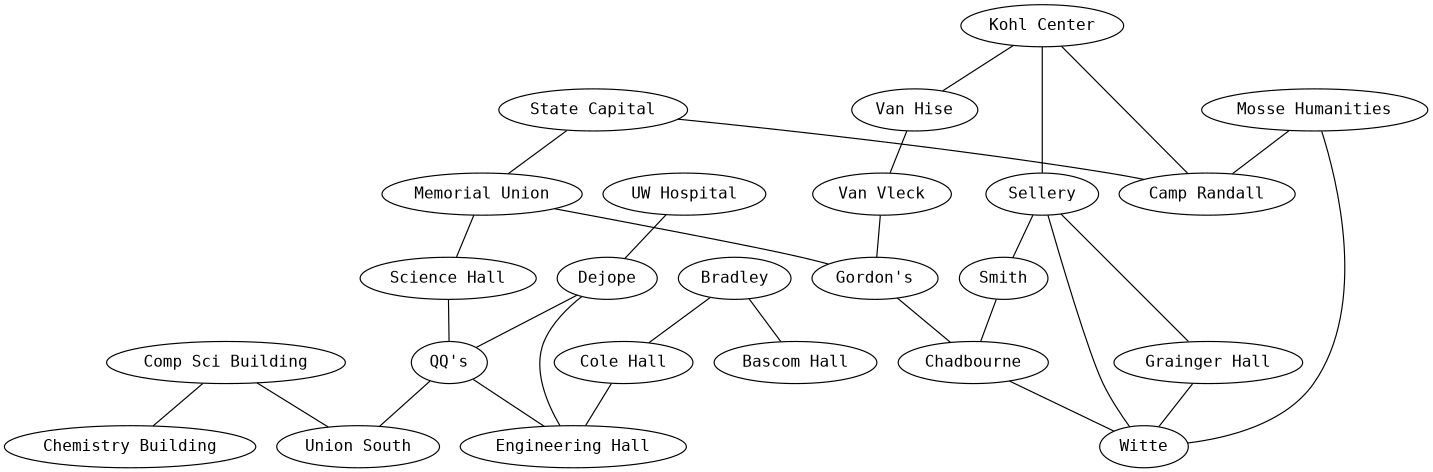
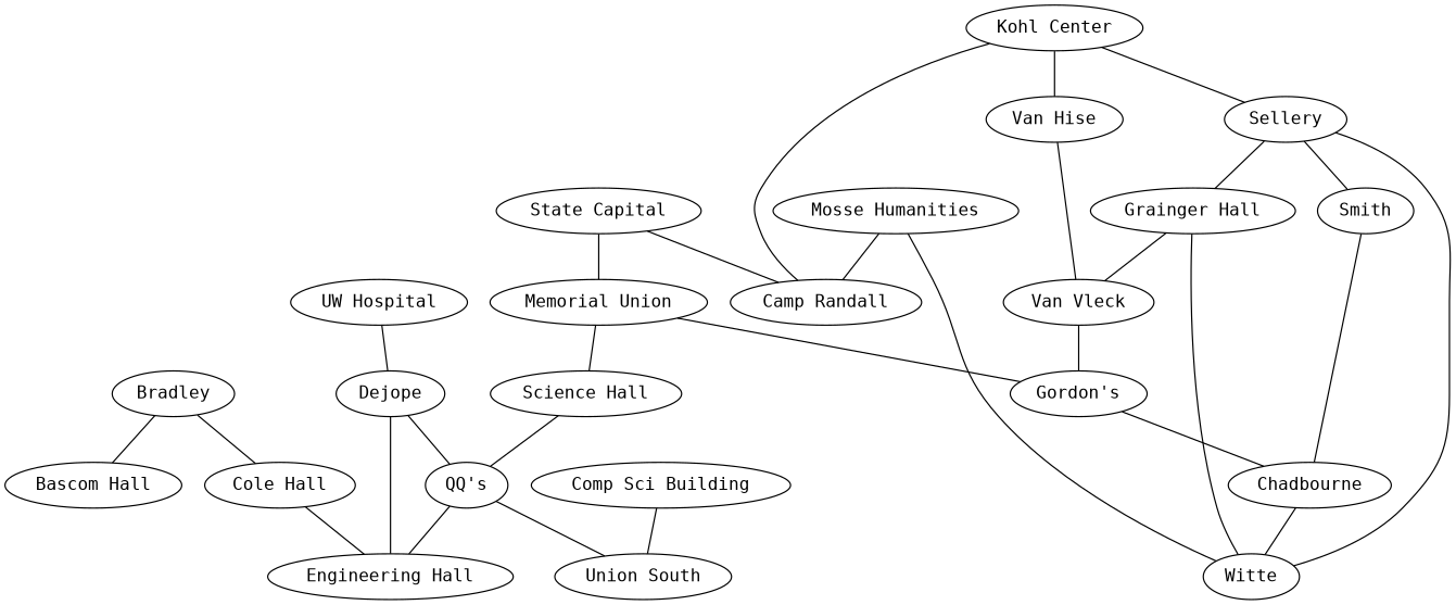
  graph {
    fontname="DejaVu Sans Mono"
    node [fontname="DejaVu Sans Mono"]
    edge [distance=75 fontname="DejaVu Sans Mono"]
    n1 [label="Science Hall"]
    n2 [label="QQ's"]
    n3 [label="Union South"]
    n4 [label="Engineering Hall"]
    n5 [label="Bascom Hall"]
    n6 [label="Memorial Union"]
    n7 [label="Gordon's"]
    n8 [label=Chadbourne]
    n9 [label="Mosse Humanities"]
    n10 [label="Camp Randall"]
    n11 [label=Witte]
    n12 [label="Van Hise"]
    n13 [label="Van Vleck"]
    n14 [label="Comp Sci Building"]
-   n15 [label="Chemistry Building"]
    n16 [label="Grainger Hall"]
    n17 [label="UW Hospital"]
    n18 [label=Dejope]
    n19 [label="Kohl Center"]
    n20 [label=Sellery]
    n21 [label=Smith]
    n22 [label="State Capital"]
    n23 [label="Cole Hall"]
    n24 [label=Bradley]
    n1 -- n2
    n2 -- n3 [distance=176]
    n2 -- n4 [distance=63]
    n6 -- n1 [distance=150]
    n6 -- n7 [distance=50]
    n7 -- n8 [distance=252]
    n8 -- n11 [distance=294]
    n9 -- n10 [distance=292]
    n9 -- n11 [distance=69]
    n12 -- n13 [distance=278]
    n13 -- n7 [distance=59]
    n14 -- n3 [distance=111]
-   n14 -- n15 [distance=148]
    n16 -- n11 [distance=293]
+   n16 -- n13 [distance=247]
    n17 -- n18 [distance=58]
    n18 -- n2 [distance=300]
    n18 -- n4 [distance=205]
    n19 -- n10
    n19 -- n12 [distance=193]
    n19 -- n20 [distance=68]
    n20 -- n11 [distance=158]
    n20 -- n16 [distance=45]
    n20 -- n21 [distance=224]
    n21 -- n8 [distance=46]
    n22 -- n6 [distance=142]
    n22 -- n10 [distance=171]
    n23 -- n4 [distance=92]
    n24 -- n5 [distance=120]
    n24 -- n23 [distance=223]
  }
